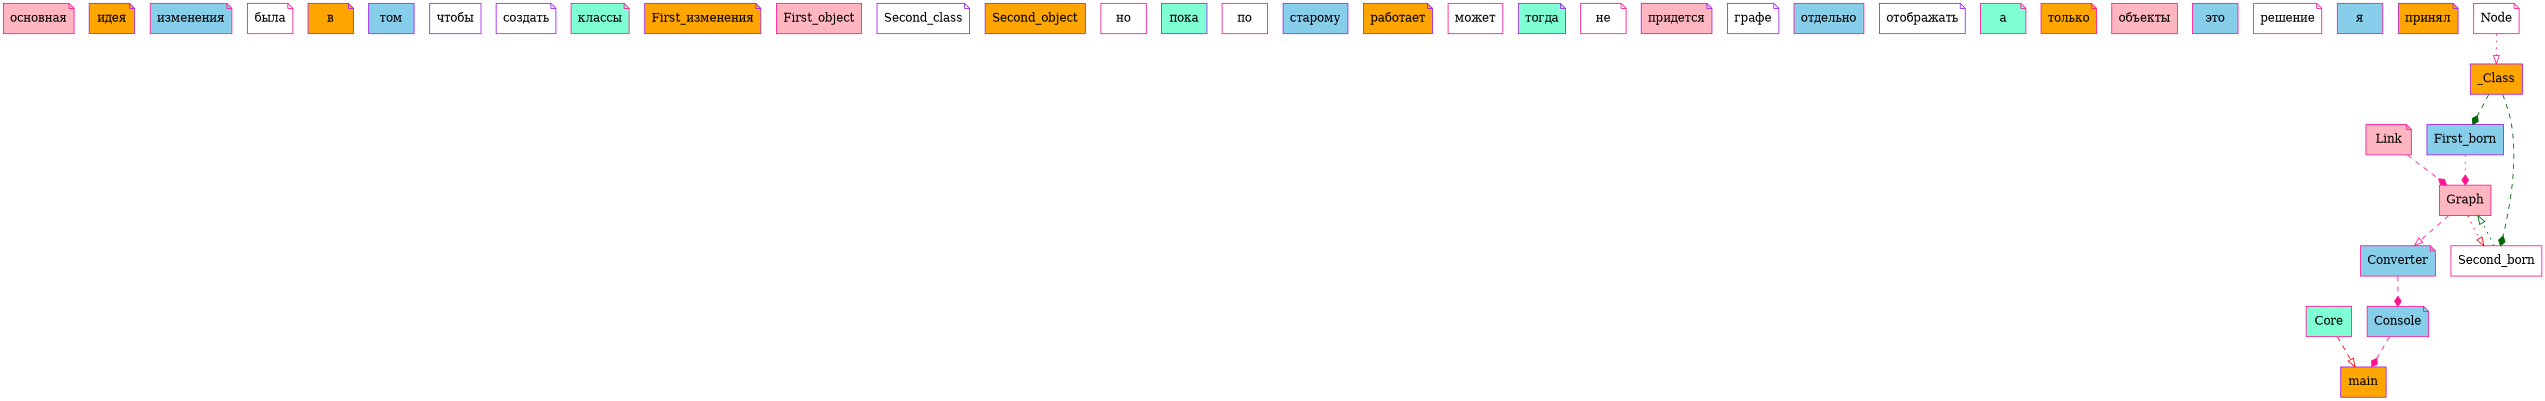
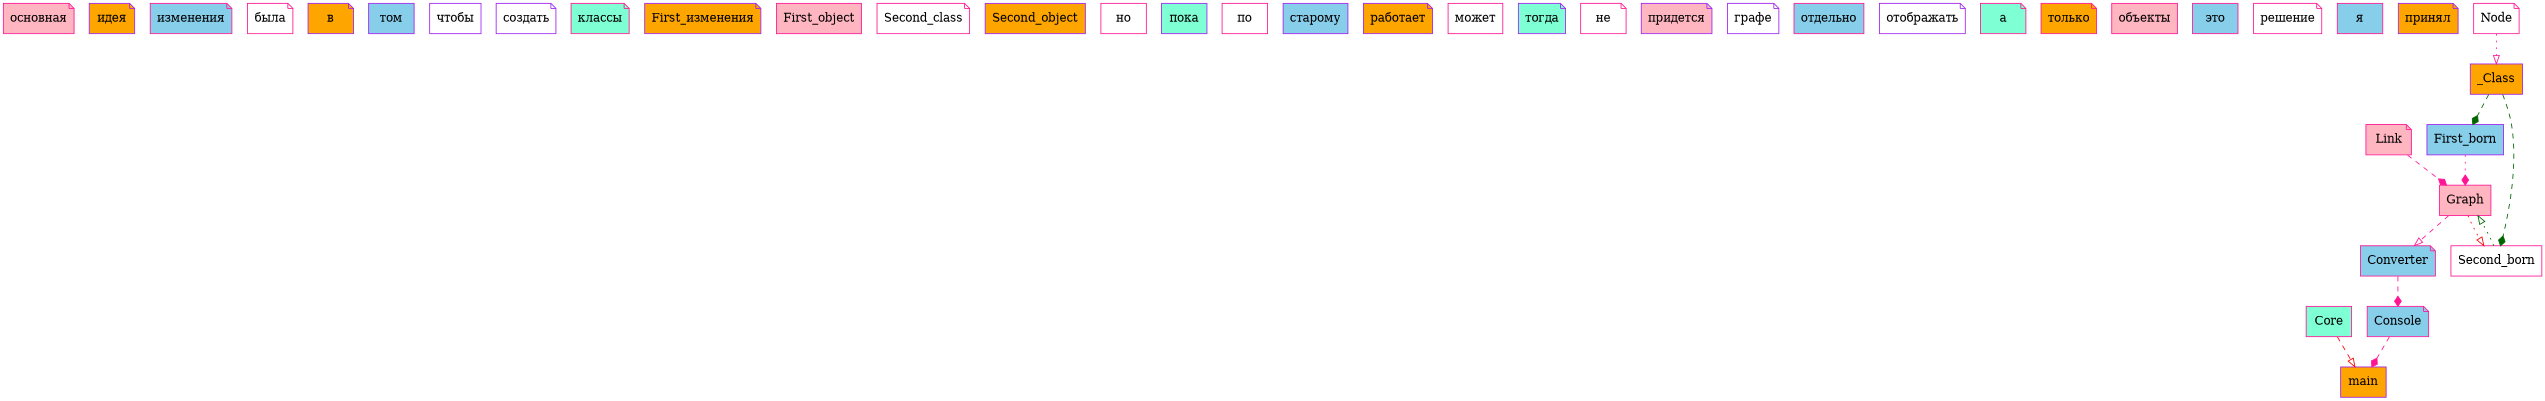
  digraph {
    node [color=deeppink fillcolor=white shape=note style=filled]
    edge [arrowhead=diamond color=deeppink style=dashed]
    "основная" [fillcolor=lightpink]
    "идея" [color=purple fillcolor=orange]
    "изменения" [fillcolor=skyblue]
    "была"
    "в" [color=purple fillcolor=orange]
    "том" [color=purple fillcolor=skyblue shape=box]
    "чтобы" [color=purple shape=box]
    "создать" [color=purple]
    "классы" [fillcolor=aquamarine]
    n10 [color=purple fillcolor=orange label="First_изменения"]
    First_object [fillcolor=lightpink shape=box]
-   Second_class [color=purple]
+   Second_class
    Second_object [color=purple fillcolor=orange shape=box]
    "но" [shape=box]
    "пока" [color=purple fillcolor=aquamarine shape=box]
    "по" [shape=box]
    "старому" [color=purple fillcolor=skyblue shape=box]
    "работает" [color=purple fillcolor=orange]
    "может" [shape=box]
    "тогда" [color=purple fillcolor=aquamarine]
    "не"
    "придется" [color=purple fillcolor=lightpink]
    "графе" [color=purple]
    "отдельно" [fillcolor=skyblue shape=box]
    "отображать" [color=purple]
    "а" [fillcolor=aquamarine]
    "только" [fillcolor=orange]
    "объекты" [fillcolor=lightpink shape=box]
    "это" [fillcolor=skyblue shape=box]
    "решение"
    "я" [fillcolor=skyblue shape=box]
    "принял" [color=purple fillcolor=orange]
    _Class [color=purple fillcolor=orange shape=box]
    "Node"
    First_born [color=purple fillcolor=skyblue shape=box]
    Second_born [shape=box]
    "Graph" [fillcolor=lightpink shape=box]
    Converter [fillcolor=skyblue]
    Core [fillcolor=aquamarine shape=box]
    main [color=purple fillcolor=orange shape=box]
    Console [fillcolor=skyblue]
    Link [fillcolor=lightpink]
    _Class -> First_born [color=darkgreen]
    _Class -> Second_born [color=darkgreen]
    "Node" -> _Class [arrowhead=onormal style=dotted]
    First_born -> "Graph" [style=dotted]
    Second_born -> "Graph" [arrowhead=onormal color=darkgreen style=dotted]
    "Graph" -> Second_born [arrowhead=onormal color=red style=dotted]
    "Graph" -> Converter [arrowhead=onormal]
    Converter -> Console
    Core -> main [arrowhead=onormal color=red]
    Console -> main
    Link -> "Graph"
  }
